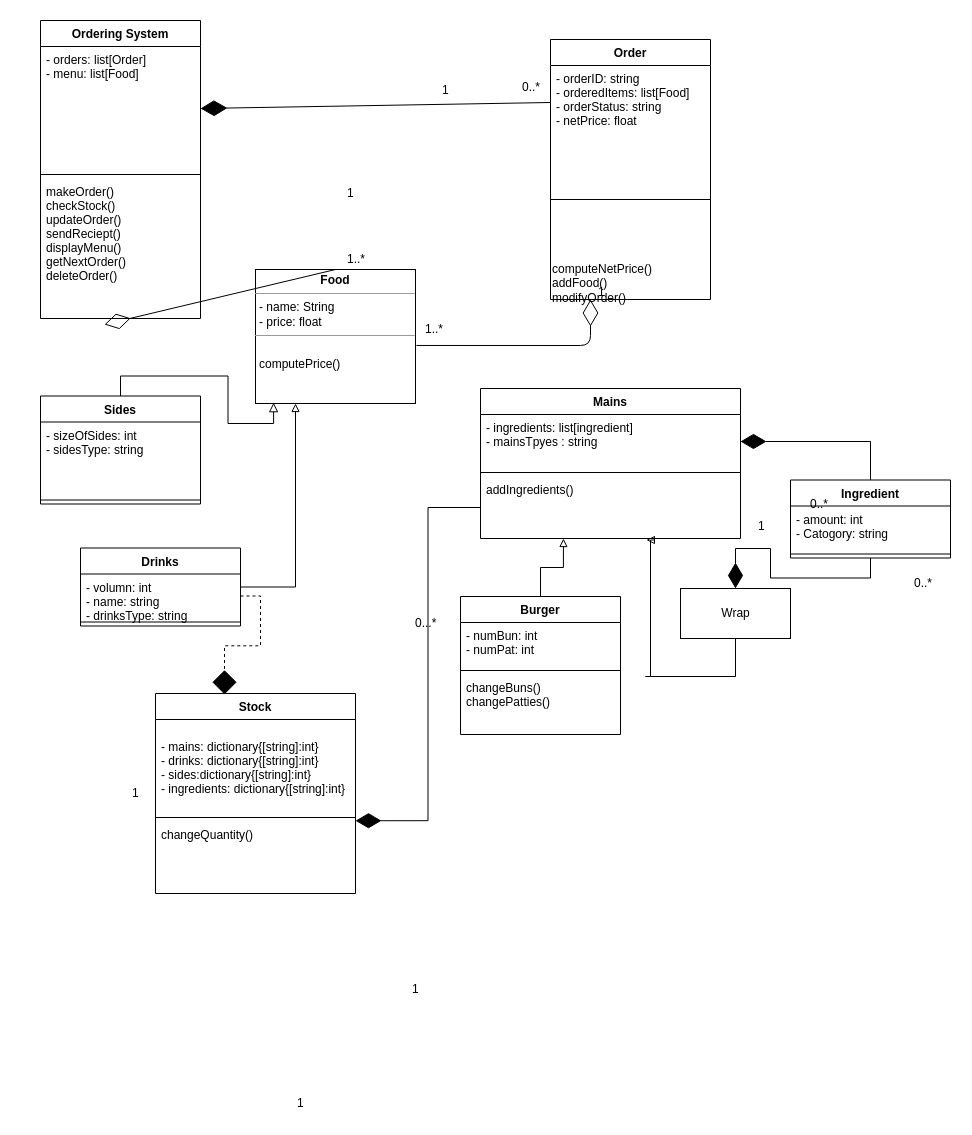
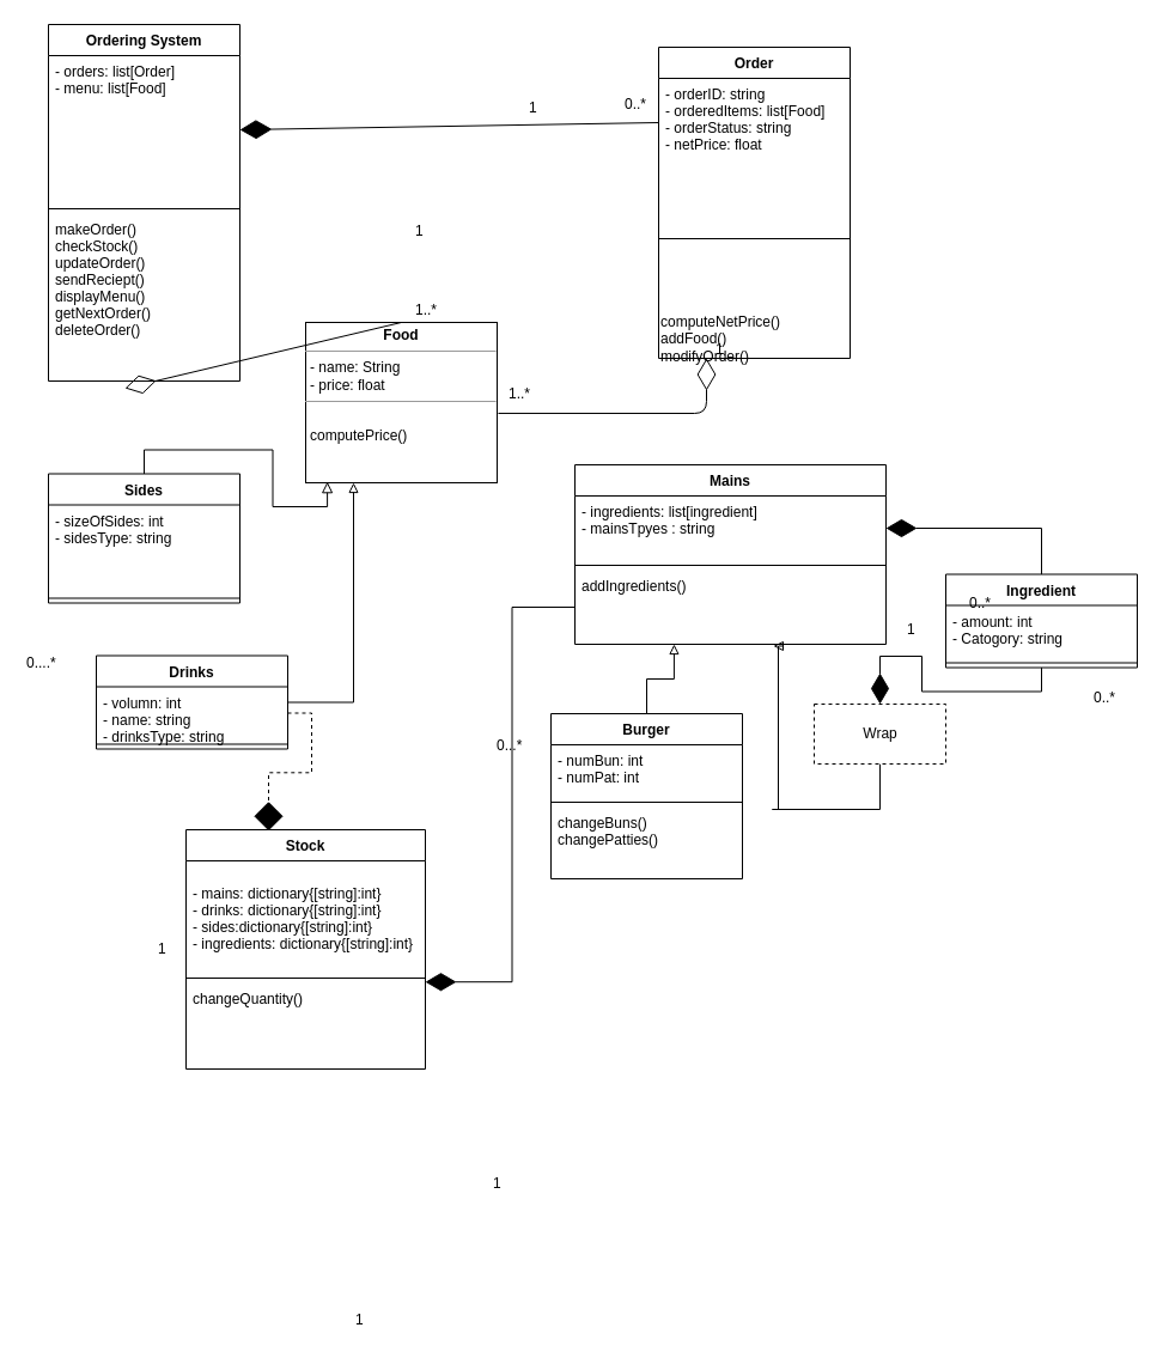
  <mxCell id="0" />
  <mxCell id="1" parent="0" />
  <mxCell id="2" value="Mains" style="swimlane;fontStyle=1;align=center;verticalAlign=top;childLayout=stackLayout;horizontal=1;startSize=26;horizontalStack=0;resizeParent=1;resizeParentMax=0;resizeLast=0;collapsible=1;marginBottom=0;" parent="1" vertex="1"><mxGeometry x="480" y="388" width="260" height="150" as="geometry" /></mxCell>
  <mxCell id="3" value="- ingredients: list[ingredient]&#10;- mainsTpyes : string" style="text;strokeColor=none;fillColor=none;align=left;verticalAlign=top;spacingLeft=4;spacingRight=4;overflow=hidden;rotatable=0;points=[[0,0.5],[1,0.5]];portConstraint=eastwest;" parent="2" vertex="1"><mxGeometry y="26" width="260" height="54" as="geometry" /></mxCell>
  <mxCell id="4" value="" style="line;strokeWidth=1;fillColor=none;align=left;verticalAlign=middle;spacingTop=-1;spacingLeft=3;spacingRight=3;rotatable=0;labelPosition=right;points=[];portConstraint=eastwest;" parent="2" vertex="1"><mxGeometry y="80" width="260" height="8" as="geometry" /></mxCell>
  <mxCell id="5" value="addIngredients()&#10;&#10;" style="text;strokeColor=none;fillColor=none;align=left;verticalAlign=top;spacingLeft=4;spacingRight=4;overflow=hidden;rotatable=0;points=[[0,0.5],[1,0.5]];portConstraint=eastwest;" parent="2" vertex="1"><mxGeometry y="88" width="260" height="62" as="geometry" /></mxCell>
  <mxCell id="6" style="edgeStyle=orthogonalEdgeStyle;rounded=0;orthogonalLoop=1;jettySize=auto;html=1;entryX=0.25;entryY=1;entryDx=0;entryDy=0;endArrow=block;endFill=0;" parent="1" source="7" target="17" edge="1"><mxGeometry relative="1" as="geometry" /></mxCell>
  <mxCell id="7" value="Drinks" style="swimlane;fontStyle=1;align=center;verticalAlign=top;childLayout=stackLayout;horizontal=1;startSize=26;horizontalStack=0;resizeParent=1;resizeParentMax=0;resizeLast=0;collapsible=1;marginBottom=0;" parent="1" vertex="1"><mxGeometry x="80" y="547.5" width="160" height="78" as="geometry" /></mxCell>
  <mxCell id="8" value="- volumn: int&#10;- name: string&#10;- drinksType: string" style="text;strokeColor=none;fillColor=none;align=left;verticalAlign=top;spacingLeft=4;spacingRight=4;overflow=hidden;rotatable=0;points=[[0,0.5],[1,0.5]];portConstraint=eastwest;" parent="7" vertex="1"><mxGeometry y="26" width="160" height="44" as="geometry" /></mxCell>
  <mxCell id="9" value="" style="line;strokeWidth=1;fillColor=none;align=left;verticalAlign=middle;spacingTop=-1;spacingLeft=3;spacingRight=3;rotatable=0;labelPosition=right;points=[];portConstraint=eastwest;" parent="7" vertex="1"><mxGeometry y="70" width="160" height="8" as="geometry" /></mxCell>
  <mxCell id="10" style="edgeStyle=orthogonalEdgeStyle;rounded=0;orthogonalLoop=1;jettySize=auto;html=1;entryX=0.319;entryY=1;entryDx=0;entryDy=0;entryPerimeter=0;endArrow=block;endFill=0;exitX=0.5;exitY=0;exitDx=0;exitDy=0;" parent="1" source="38" target="5" edge="1"><mxGeometry relative="1" as="geometry"><mxPoint x="565" y="778.5" as="sourcePoint" /></mxGeometry></mxCell>
  <mxCell id="11" style="edgeStyle=orthogonalEdgeStyle;rounded=0;orthogonalLoop=1;jettySize=auto;html=1;entryX=0.638;entryY=1.024;entryDx=0;entryDy=0;entryPerimeter=0;endArrow=block;endFill=0;" parent="1" source="12" target="5" edge="1"><mxGeometry relative="1" as="geometry"><Array as="points"><mxPoint x="645" y="676" /><mxPoint x="650" y="676" /><mxPoint x="650" y="636" /></Array></mxGeometry></mxCell>
- <mxCell id="12" value="Wrap" style="html=1;" parent="1" vertex="1"><mxGeometry x="680" y="588" width="110" height="50" as="geometry" /></mxCell>
+ <mxCell id="12" value="Wrap" style="html=1;dashed=1;" parent="1" vertex="1"><mxGeometry x="680" y="588" width="110" height="50" as="geometry" /></mxCell>
  <mxCell id="13" value="Order" style="swimlane;fontStyle=1;align=center;verticalAlign=top;childLayout=stackLayout;horizontal=1;startSize=26;horizontalStack=0;resizeParent=1;resizeParentMax=0;resizeLast=0;collapsible=1;marginBottom=0;" parent="1" vertex="1"><mxGeometry x="550" y="39" width="160" height="260" as="geometry" /></mxCell>
  <mxCell id="14" value="- orderID: string&#10;- orderedItems: list[Food]&#10;- orderStatus: string&#10;- netPrice: float&#10;" style="text;strokeColor=none;fillColor=none;align=left;verticalAlign=top;spacingLeft=4;spacingRight=4;overflow=hidden;rotatable=0;points=[[0,0.5],[1,0.5]];portConstraint=eastwest;" parent="13" vertex="1"><mxGeometry y="26" width="160" height="74" as="geometry" /></mxCell>
  <mxCell id="15" value="" style="line;strokeWidth=1;fillColor=none;align=left;verticalAlign=middle;spacingTop=-1;spacingLeft=3;spacingRight=3;rotatable=0;labelPosition=right;points=[];portConstraint=eastwest;" parent="13" vertex="1"><mxGeometry y="100" width="160" height="120" as="geometry" /></mxCell>
  <mxCell id="16" value="computeNetPrice()&lt;br&gt;addFood()&lt;br&gt;modifyOrder()&lt;br&gt;" style="text;html=1;resizable=0;points=[];autosize=1;align=left;verticalAlign=top;spacingTop=-4;" parent="13" vertex="1"><mxGeometry y="220" width="160" height="40" as="geometry" /></mxCell>
  <mxCell id="17" value="&lt;p style=&quot;margin: 0px ; margin-top: 4px ; text-align: center&quot;&gt;&lt;b&gt;Food&lt;/b&gt;&lt;/p&gt;&lt;hr size=&quot;1&quot;&gt;&lt;p style=&quot;margin: 0px ; margin-left: 4px&quot;&gt;- name: String&lt;/p&gt;&lt;p style=&quot;margin: 0px ; margin-left: 4px&quot;&gt;- price: float&lt;/p&gt;&lt;hr size=&quot;1&quot;&gt;&lt;p style=&quot;margin: 0px ; margin-left: 4px&quot;&gt;&lt;br&gt;&lt;/p&gt;&lt;p style=&quot;margin: 0px ; margin-left: 4px&quot;&gt;computePrice()&lt;br&gt;&lt;/p&gt;&lt;div&gt;&lt;br&gt;&lt;/div&gt;" style="verticalAlign=top;align=left;overflow=fill;fontSize=12;fontFamily=Helvetica;html=1;" parent="1" vertex="1"><mxGeometry x="255" y="269" width="160" height="134" as="geometry" /></mxCell>
  <mxCell id="18" value="1&lt;br&gt;" style="text;html=1;resizable=0;points=[];autosize=1;align=left;verticalAlign=top;spacingTop=-4;" parent="1" vertex="1"><mxGeometry x="596" y="282" width="20" height="20" as="geometry" /></mxCell>
  <mxCell id="19" value="" style="endArrow=diamondThin;endFill=0;endSize=24;html=1;exitX=0.5;exitY=0;exitDx=0;exitDy=0;entryX=0.4;entryY=1.043;entryDx=0;entryDy=0;entryPerimeter=0;" parent="1" source="17" target="46" edge="1"><mxGeometry width="160" relative="1" as="geometry"><mxPoint x="252" y="219" as="sourcePoint" /><mxPoint x="335" y="141" as="targetPoint" /></mxGeometry></mxCell>
  <mxCell id="20" value="0..*" style="text;html=1;resizable=0;points=[];autosize=1;align=left;verticalAlign=top;spacingTop=-4;" parent="1" vertex="1"><mxGeometry x="520" y="77" width="30" height="20" as="geometry" /></mxCell>
  <mxCell id="21" value="1" style="text;html=1;resizable=0;points=[];autosize=1;align=left;verticalAlign=top;spacingTop=-4;" parent="1" vertex="1"><mxGeometry x="345" y="183" width="20" height="20" as="geometry" /></mxCell>
  <mxCell id="22" value="1..*" style="text;html=1;resizable=0;points=[];autosize=1;align=left;verticalAlign=top;spacingTop=-4;" parent="1" vertex="1"><mxGeometry x="345" y="249" width="30" height="20" as="geometry" /></mxCell>
  <mxCell id="23" value="" style="endArrow=diamondThin;endFill=0;endSize=24;html=1;exitX=1.006;exitY=0.567;exitDx=0;exitDy=0;exitPerimeter=0;entryX=0.25;entryY=1;entryDx=0;entryDy=0;" parent="1" source="17" target="13" edge="1"><mxGeometry width="160" relative="1" as="geometry"><mxPoint x="600" y="336" as="sourcePoint" /><mxPoint x="600" y="163" as="targetPoint" /><Array as="points"><mxPoint x="590" y="345" /></Array></mxGeometry></mxCell>
  <mxCell id="24" value="" style="endArrow=diamondThin;endFill=1;endSize=24;html=1;exitX=0;exitY=0.601;exitDx=0;exitDy=0;entryX=1;entryY=0.5;entryDx=0;entryDy=0;exitPerimeter=0;" parent="1" target="44" edge="1"><mxGeometry width="160" relative="1" as="geometry"><mxPoint x="550" y="102" as="sourcePoint" /><mxPoint x="420" y="103.667" as="targetPoint" /></mxGeometry></mxCell>
  <mxCell id="25" style="edgeStyle=orthogonalEdgeStyle;rounded=0;orthogonalLoop=1;jettySize=auto;html=1;exitX=0.5;exitY=0;exitDx=0;exitDy=0;endArrow=block;endFill=0;endSize=7;strokeWidth=1;jumpSize=6;startSize=6;entryX=0.113;entryY=0.994;entryDx=0;entryDy=0;entryPerimeter=0;" parent="1" source="26" target="17" edge="1"><mxGeometry relative="1" as="geometry"><mxPoint x="280" y="393" as="targetPoint" /></mxGeometry></mxCell>
  <mxCell id="26" value="Sides" style="swimlane;fontStyle=1;align=center;verticalAlign=top;childLayout=stackLayout;horizontal=1;startSize=26;horizontalStack=0;resizeParent=1;resizeParentMax=0;resizeLast=0;collapsible=1;marginBottom=0;" parent="1" vertex="1"><mxGeometry x="40" y="395.5" width="160" height="108" as="geometry" /></mxCell>
  <mxCell id="27" value="- sizeOfSides: int&#10;- sidesType: string&#10;" style="text;strokeColor=none;fillColor=none;align=left;verticalAlign=top;spacingLeft=4;spacingRight=4;overflow=hidden;rotatable=0;points=[[0,0.5],[1,0.5]];portConstraint=eastwest;" parent="26" vertex="1"><mxGeometry y="26" width="160" height="74" as="geometry" /></mxCell>
  <mxCell id="28" value="" style="line;strokeWidth=1;fillColor=none;align=left;verticalAlign=middle;spacingTop=-1;spacingLeft=3;spacingRight=3;rotatable=0;labelPosition=right;points=[];portConstraint=eastwest;" parent="26" vertex="1"><mxGeometry y="100" width="160" height="8" as="geometry" /></mxCell>
  <mxCell id="29" value="Stock" style="swimlane;fontStyle=1;align=center;verticalAlign=top;childLayout=stackLayout;horizontal=1;startSize=26;horizontalStack=0;resizeParent=1;resizeParentMax=0;resizeLast=0;collapsible=1;marginBottom=0;" parent="1" vertex="1"><mxGeometry x="155" y="693" width="200" height="200" as="geometry" /></mxCell>
  <mxCell id="30" value="&#10;- mains: dictionary{[string]:int}&#10;- drinks: dictionary{[string]:int}&#10;- sides:dictionary{[string]:int}&#10;- ingredients: dictionary{[string]:int}&#10;&#10;" style="text;strokeColor=none;fillColor=none;align=left;verticalAlign=top;spacingLeft=4;spacingRight=4;overflow=hidden;rotatable=0;points=[[0,0.5],[1,0.5]];portConstraint=eastwest;" parent="29" vertex="1"><mxGeometry y="26" width="200" height="94" as="geometry" /></mxCell>
  <mxCell id="31" value="" style="line;strokeWidth=1;fillColor=none;align=left;verticalAlign=middle;spacingTop=-1;spacingLeft=3;spacingRight=3;rotatable=0;labelPosition=right;points=[];portConstraint=eastwest;" parent="29" vertex="1"><mxGeometry y="120" width="200" height="8" as="geometry" /></mxCell>
  <mxCell id="32" value="changeQuantity()&#10;" style="text;strokeColor=none;fillColor=none;align=left;verticalAlign=top;spacingLeft=4;spacingRight=4;overflow=hidden;rotatable=0;points=[[0,0.5],[1,0.5]];portConstraint=eastwest;" parent="29" vertex="1"><mxGeometry y="128" width="200" height="72" as="geometry" /></mxCell>
  <mxCell id="33" style="edgeStyle=orthogonalEdgeStyle;rounded=0;orthogonalLoop=1;jettySize=auto;html=1;entryX=1;entryY=0.5;entryDx=0;entryDy=0;endArrow=diamondThin;endFill=1;strokeWidth=1;endSize=23;" parent="1" source="35" target="3" edge="1"><mxGeometry relative="1" as="geometry" /></mxCell>
  <mxCell id="34" style="edgeStyle=orthogonalEdgeStyle;rounded=0;orthogonalLoop=1;jettySize=auto;html=1;endArrow=diamondThin;endFill=1;endSize=23;strokeWidth=1;" parent="1" source="35" target="12" edge="1"><mxGeometry relative="1" as="geometry" /></mxCell>
  <mxCell id="35" value="Ingredient" style="swimlane;fontStyle=1;align=center;verticalAlign=top;childLayout=stackLayout;horizontal=1;startSize=26;horizontalStack=0;resizeParent=1;resizeParentMax=0;resizeLast=0;collapsible=1;marginBottom=0;" parent="1" vertex="1"><mxGeometry x="790" y="479.5" width="160" height="78" as="geometry" /></mxCell>
  <mxCell id="36" value="- amount: int&#10;- Catogory: string&#10;" style="text;strokeColor=none;fillColor=none;align=left;verticalAlign=top;spacingLeft=4;spacingRight=4;overflow=hidden;rotatable=0;points=[[0,0.5],[1,0.5]];portConstraint=eastwest;" parent="35" vertex="1"><mxGeometry y="26" width="160" height="44" as="geometry" /></mxCell>
  <mxCell id="37" value="" style="line;strokeWidth=1;fillColor=none;align=left;verticalAlign=middle;spacingTop=-1;spacingLeft=3;spacingRight=3;rotatable=0;labelPosition=right;points=[];portConstraint=eastwest;" parent="35" vertex="1"><mxGeometry y="70" width="160" height="8" as="geometry" /></mxCell>
  <mxCell id="38" value="Burger" style="swimlane;fontStyle=1;align=center;verticalAlign=top;childLayout=stackLayout;horizontal=1;startSize=26;horizontalStack=0;resizeParent=1;resizeParentMax=0;resizeLast=0;collapsible=1;marginBottom=0;" parent="1" vertex="1"><mxGeometry x="460" y="596" width="160" height="138" as="geometry"><mxRectangle y="26" width="160" height="40" as="alternateBounds" /></mxGeometry></mxCell>
  <mxCell id="39" value="- numBun: int&#10;- numPat: int&#10;&#10;" style="text;strokeColor=none;fillColor=none;align=left;verticalAlign=top;spacingLeft=4;spacingRight=4;overflow=hidden;rotatable=0;points=[[0,0.5],[1,0.5]];portConstraint=eastwest;" parent="38" vertex="1"><mxGeometry y="26" width="160" height="44" as="geometry" /></mxCell>
  <mxCell id="40" value="" style="line;strokeWidth=1;fillColor=none;align=left;verticalAlign=middle;spacingTop=-1;spacingLeft=3;spacingRight=3;rotatable=0;labelPosition=right;points=[];portConstraint=eastwest;" parent="38" vertex="1"><mxGeometry y="70" width="160" height="8" as="geometry" /></mxCell>
  <mxCell id="41" value="changeBuns()&#10;changePatties()" style="text;strokeColor=none;fillColor=none;align=left;verticalAlign=top;spacingLeft=4;spacingRight=4;overflow=hidden;rotatable=0;points=[[0,0.5],[1,0.5]];portConstraint=eastwest;" parent="38" vertex="1"><mxGeometry y="78" width="160" height="60" as="geometry" /></mxCell>
  <mxCell id="42" style="edgeStyle=orthogonalEdgeStyle;rounded=0;orthogonalLoop=1;jettySize=auto;html=1;entryX=1;entryY=1.077;entryDx=0;entryDy=0;entryPerimeter=0;endArrow=diamondThin;endFill=1;endSize=23;strokeWidth=1;" parent="1" source="5" target="30" edge="1"><mxGeometry relative="1" as="geometry" /></mxCell>
  <mxCell id="43" value="Ordering System&#10;&#10;" style="swimlane;fontStyle=1;align=center;verticalAlign=top;childLayout=stackLayout;horizontal=1;startSize=26;horizontalStack=0;resizeParent=1;resizeParentMax=0;resizeLast=0;collapsible=1;marginBottom=0;" parent="1" vertex="1"><mxGeometry x="40" y="20" width="160" height="298" as="geometry" /></mxCell>
  <mxCell id="44" value="- orders: list[Order]&#10;- menu: list[Food]&#10;&#10;" style="text;strokeColor=none;fillColor=none;align=left;verticalAlign=top;spacingLeft=4;spacingRight=4;overflow=hidden;rotatable=0;points=[[0,0.5],[1,0.5]];portConstraint=eastwest;" parent="43" vertex="1"><mxGeometry y="26" width="160" height="124" as="geometry" /></mxCell>
  <mxCell id="45" value="" style="line;strokeWidth=1;fillColor=none;align=left;verticalAlign=middle;spacingTop=-1;spacingLeft=3;spacingRight=3;rotatable=0;labelPosition=right;points=[];portConstraint=eastwest;" parent="43" vertex="1"><mxGeometry y="150" width="160" height="8" as="geometry" /></mxCell>
  <mxCell id="46" value="makeOrder()&#10;checkStock()&#10;updateOrder()&#10;sendReciept()&#10;displayMenu()&#10;getNextOrder()&#10;deleteOrder()&#10;&#10;" style="text;strokeColor=none;fillColor=none;align=left;verticalAlign=top;spacingLeft=4;spacingRight=4;overflow=hidden;rotatable=0;points=[[0,0.5],[1,0.5]];portConstraint=eastwest;" parent="43" vertex="1"><mxGeometry y="158" width="160" height="140" as="geometry" /></mxCell>
  <mxCell id="47" value="1" style="text;html=1;resizable=0;points=[];autosize=1;align=left;verticalAlign=top;spacingTop=-4;" parent="1" vertex="1"><mxGeometry x="130" y="783" width="20" height="20" as="geometry" /></mxCell>
  <mxCell id="48" value="1" style="text;html=1;resizable=0;points=[];autosize=1;align=left;verticalAlign=top;spacingTop=-4;" parent="1" vertex="1"><mxGeometry x="410" y="979" width="20" height="20" as="geometry" /></mxCell>
+ <mxCell id="49" value="0....*" style="text;html=1;resizable=0;points=[];autosize=1;align=left;verticalAlign=top;spacingTop=-4;" parent="1" vertex="1"><mxGeometry x="20" y="543.5" width="40" height="20" as="geometry" /></mxCell>
  <mxCell id="50" value="0...*" style="text;html=1;resizable=0;points=[];autosize=1;align=left;verticalAlign=top;spacingTop=-4;" parent="1" vertex="1"><mxGeometry x="413" y="613" width="40" height="20" as="geometry" /></mxCell>
  <mxCell id="51" value="1" style="text;html=1;resizable=0;points=[];autosize=1;align=left;verticalAlign=top;spacingTop=-4;" parent="1" vertex="1"><mxGeometry x="756" y="516" width="20" height="20" as="geometry" /></mxCell>
  <mxCell id="52" value="0..*" style="text;html=1;resizable=0;points=[];autosize=1;align=left;verticalAlign=top;spacingTop=-4;" parent="1" vertex="1"><mxGeometry x="808" y="493.5" width="30" height="20" as="geometry" /></mxCell>
  <mxCell id="53" value="1" style="text;html=1;resizable=0;points=[];autosize=1;align=left;verticalAlign=top;spacingTop=-4;" parent="1" vertex="1"><mxGeometry x="440" y="80" width="20" height="20" as="geometry" /></mxCell>
  <mxCell id="54" value="1..*" style="text;html=1;resizable=0;points=[];autosize=1;align=left;verticalAlign=top;spacingTop=-4;" parent="1" vertex="1"><mxGeometry x="423" y="319" width="30" height="20" as="geometry" /></mxCell>
  <mxCell id="55" value="1" style="text;html=1;resizable=0;points=[];autosize=1;align=left;verticalAlign=top;spacingTop=-4;" parent="1" vertex="1"><mxGeometry x="295" y="1093" width="20" height="20" as="geometry" /></mxCell>
  <mxCell id="56" value="0..*" style="text;html=1;resizable=0;points=[];autosize=1;align=left;verticalAlign=top;spacingTop=-4;" parent="1" vertex="1"><mxGeometry x="912" y="573" width="30" height="20" as="geometry" /></mxCell>
  <mxCell id="57" style="edgeStyle=orthogonalEdgeStyle;rounded=0;orthogonalLoop=1;jettySize=auto;html=1;entryX=0.345;entryY=0.005;entryDx=0;entryDy=0;entryPerimeter=0;endArrow=diamond;endFill=1;endSize=22;dashed=1;" parent="1" source="8" target="29" edge="1"><mxGeometry relative="1" as="geometry" /></mxCell>
